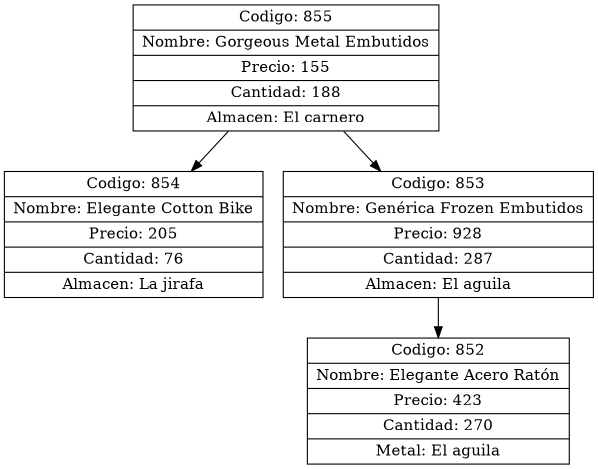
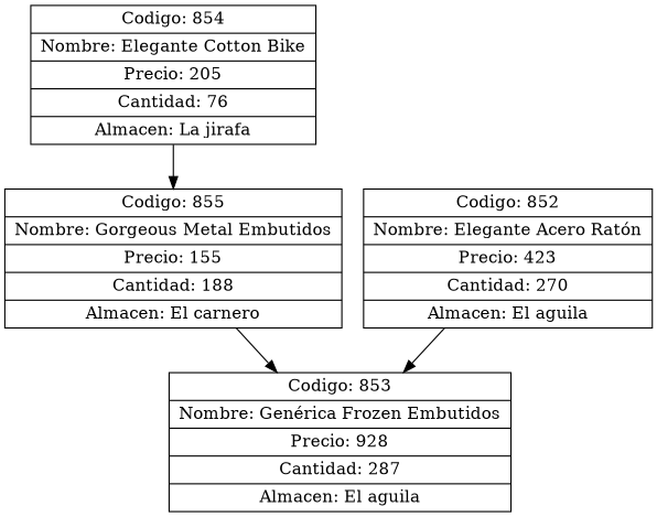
  digraph {
    node [shape=record]
    n1 [label="{ Codigo: 854 | Nombre: Elegante Cotton Bike | Precio: 205 | Cantidad: 76 | Almacen: La jirafa}"]
    n2 [label="{ Codigo: 855 | Nombre: Gorgeous Metal Embutidos | Precio: 155 | Cantidad: 188 | Almacen: El carnero}"]
    n3 [label="{ Codigo: 853 | Nombre: Genérica Frozen Embutidos | Precio: 928 | Cantidad: 287 | Almacen: El aguila}"]
-   n4 [label="{ Codigo: 852 | Nombre: Elegante Acero Ratón | Precio: 423 | Cantidad: 270 | Metal: El aguila}"]
-   n2 -> n1
+   n4 [label="{ Codigo: 852 | Nombre: Elegante Acero Ratón | Precio: 423 | Cantidad: 270 | Almacen: El aguila}"]
+   n1 -> n2
    n2 -> n3
-   n3 -> n4
+   n4 -> n3
  }
